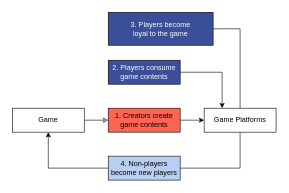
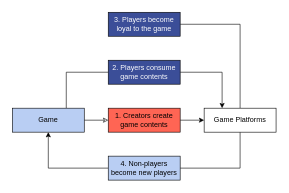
  <mxCell id="0" />
  <mxCell id="1" parent="0" />
+ <mxCell id="2" style="edgeStyle=orthogonalEdgeStyle;rounded=0;orthogonalLoop=1;jettySize=auto;html=1;exitX=0.75;exitY=0;exitDx=0;exitDy=0;entryX=0;entryY=0.5;entryDx=0;entryDy=0;endArrow=none;endFill=0;" edge="1" parent="1" source="4" target="9"><mxGeometry relative="1" as="geometry" /></mxCell>
  <mxCell id="3" style="edgeStyle=orthogonalEdgeStyle;rounded=0;orthogonalLoop=1;jettySize=auto;html=1;entryX=0;entryY=0.5;entryDx=0;entryDy=0;endArrow=classic;endFill=0;" edge="1" parent="1" source="4" target="12"><mxGeometry relative="1" as="geometry" /></mxCell>
- <mxCell id="4" value="Game" style="rounded=0;whiteSpace=wrap;html=1;" vertex="1" parent="1"><mxGeometry x="20" y="180" width="120" height="40" as="geometry" /></mxCell>
+ <mxCell id="4" value="Game" style="rounded=0;whiteSpace=wrap;html=1;fillColor=#b9cef3;" vertex="1" parent="1"><mxGeometry x="20" y="180" width="120" height="40" as="geometry" /></mxCell>
  <mxCell id="5" style="edgeStyle=orthogonalEdgeStyle;rounded=0;orthogonalLoop=1;jettySize=auto;html=1;entryX=1;entryY=0.5;entryDx=0;entryDy=0;exitX=0.5;exitY=0;exitDx=0;exitDy=0;endArrow=none;endFill=0;" edge="1" parent="1" source="7" target="10"><mxGeometry relative="1" as="geometry" /></mxCell>
  <mxCell id="6" style="edgeStyle=orthogonalEdgeStyle;rounded=0;orthogonalLoop=1;jettySize=auto;html=1;entryX=1;entryY=0.5;entryDx=0;entryDy=0;exitX=0.5;exitY=1;exitDx=0;exitDy=0;endArrow=none;endFill=0;" edge="1" parent="1" source="7" target="14"><mxGeometry relative="1" as="geometry" /></mxCell>
  <mxCell id="7" value="Game Platforms" style="rounded=0;whiteSpace=wrap;html=1;" vertex="1" parent="1"><mxGeometry x="340" y="180" width="120" height="40" as="geometry" /></mxCell>
  <mxCell id="8" style="edgeStyle=orthogonalEdgeStyle;rounded=0;orthogonalLoop=1;jettySize=auto;html=1;entryX=0.25;entryY=0;entryDx=0;entryDy=0;" edge="1" parent="1" source="9" target="7"><mxGeometry relative="1" as="geometry" /></mxCell>
  <mxCell id="9" value="2. Players consume&lt;br&gt;game contents" style="rounded=0;whiteSpace=wrap;html=1;fillColor=#3B4E98;fontColor=#FFFFFF;" vertex="1" parent="1"><mxGeometry x="180" y="100" width="120" height="40" as="geometry" /></mxCell>
- <mxCell id="10" value="3. Players become&lt;br&gt;loyal to the game" style="rounded=0;whiteSpace=wrap;html=1;fillColor=#3B4E98;fontColor=#FFFFFF;" vertex="1" parent="1"><mxGeometry x="180" y="20" width="175" height="55" as="geometry" /></mxCell>
+ <mxCell id="10" value="3. Players become&lt;br&gt;loyal to the game" style="rounded=0;whiteSpace=wrap;html=1;fillColor=#3B4E98;fontColor=#FFFFFF;" vertex="1" parent="1"><mxGeometry x="180" y="20" width="120" height="40" as="geometry" /></mxCell>
  <mxCell id="11" style="edgeStyle=orthogonalEdgeStyle;rounded=0;orthogonalLoop=1;jettySize=auto;html=1;entryX=0;entryY=0.5;entryDx=0;entryDy=0;" edge="1" parent="1" source="12" target="7"><mxGeometry relative="1" as="geometry" /></mxCell>
  <mxCell id="12" value="1. Creators create&lt;br&gt;game contents" style="rounded=0;whiteSpace=wrap;html=1;fillColor=#FF6554;" vertex="1" parent="1"><mxGeometry x="180" y="180" width="120" height="40" as="geometry" /></mxCell>
  <mxCell id="13" style="edgeStyle=orthogonalEdgeStyle;rounded=0;orthogonalLoop=1;jettySize=auto;html=1;entryX=0.5;entryY=1;entryDx=0;entryDy=0;" edge="1" parent="1" source="14" target="4"><mxGeometry relative="1" as="geometry" /></mxCell>
  <mxCell id="14" value="4. Non-players&lt;br&gt;become new players" style="rounded=0;whiteSpace=wrap;html=1;fillColor=#B9CEF3;" vertex="1" parent="1"><mxGeometry x="180" y="260" width="120" height="40" as="geometry" /></mxCell>
